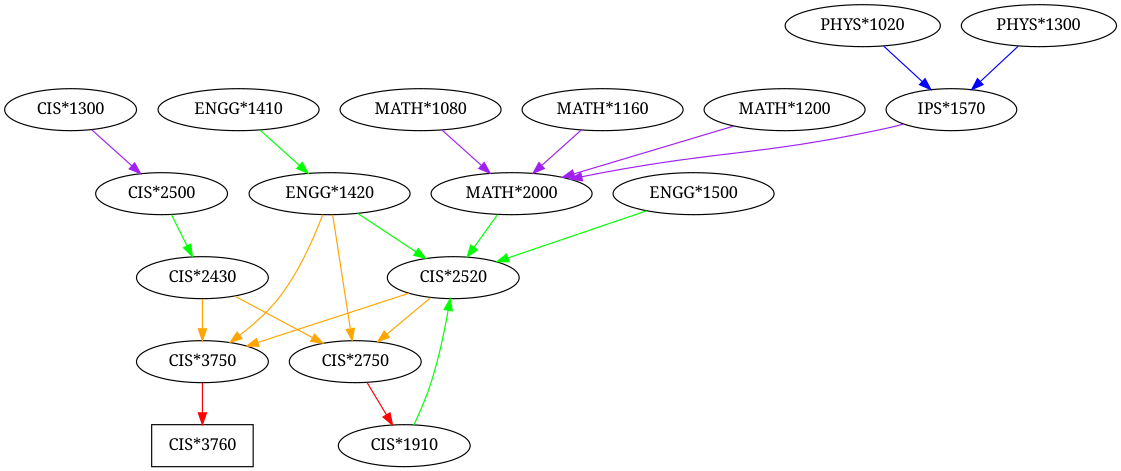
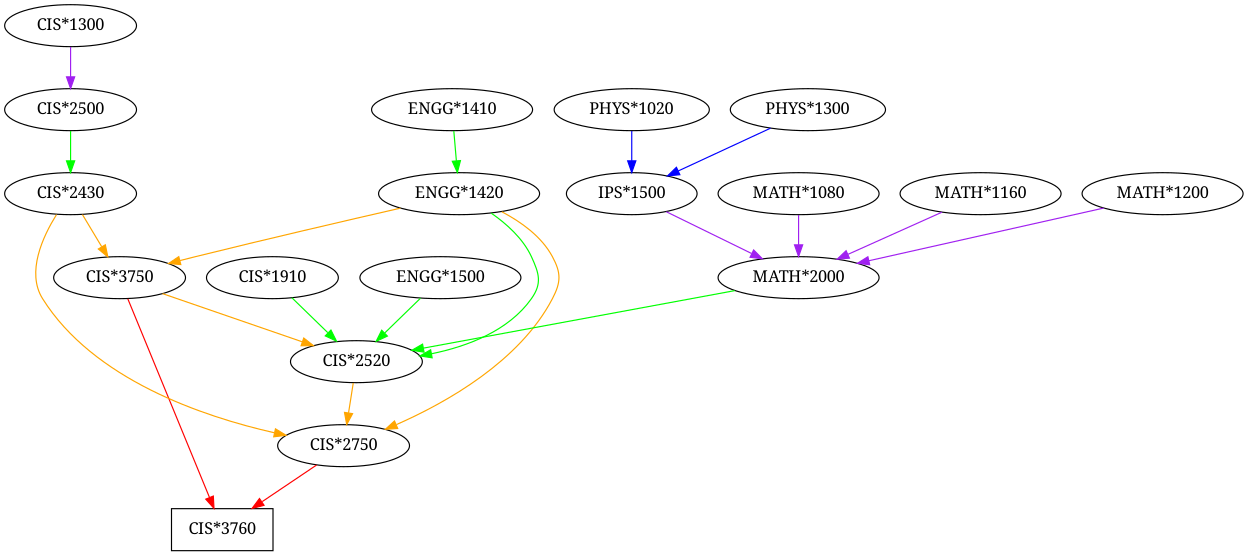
  strict digraph {
    fontname="Noto Serif"
    node [fontname="Noto Serif"]
    edge [color=orange fontname="Noto Serif"]
    "CIS*3760" [height=0.5 shape=box width=1.2083]
    "CIS*2750" [height=0.5 width=1.5707]
    "CIS*2520" [height=0.5 width=1.5707]
    "CIS*3750" [height=0.5 width=1.5707]
    "CIS*2500" [height=0.5 width=1.5707]
    "CIS*2430" [height=0.5 width=1.5707]
    "CIS*1300" [height=0.5 width=1.5707]
    "ENGG*1420" [height=0.5 width=1.9137]
    "ENGG*1410" [height=0.5 width=1.9137]
    "CIS*1910" [height=0.5 width=1.5707]
    "ENGG*1500" [height=0.5 width=1.9137]
    "MATH*2000" [height=0.5 width=1.9137]
-   "IPS*1500" [height=0.5 width=1.5526 label="IPS*1570"]
+   "IPS*1500" [height=0.5 width=1.5526]
    "PHYS*1020" [height=0.5 width=1.8415]
    "PHYS*1300" [height=0.5 width=1.8415]
    "MATH*1080" [height=0.5 width=1.9137]
    "MATH*1160" [height=0.5 width=1.9137]
    "MATH*1200" [height=0.5 width=1.9137]
-   "CIS*2750" -> "CIS*1910" [color=red shape=box]
+   "CIS*2750" -> "CIS*3760" [color=red shape=box]
    "CIS*2520" -> "CIS*2750"
-   "CIS*2520" -> "CIS*3750"
+   "CIS*3750" -> "CIS*2520"
    "CIS*3750" -> "CIS*3760" [color=red shape=box]
    "CIS*2500" -> "CIS*2430" [color=green]
    "CIS*2430" -> "CIS*2750"
    "CIS*2430" -> "CIS*3750"
    "CIS*1300" -> "CIS*2500" [color=purple]
    "ENGG*1420" -> "CIS*2750"
    "ENGG*1420" -> "CIS*2520" [color=green]
    "ENGG*1420" -> "CIS*3750"
    "ENGG*1410" -> "ENGG*1420" [color=green]
    "CIS*1910" -> "CIS*2520" [color=green]
    "ENGG*1500" -> "CIS*2520" [color=green]
    "MATH*2000" -> "CIS*2520" [color=green]
    "IPS*1500" -> "MATH*2000" [color=purple]
    "PHYS*1020" -> "IPS*1500" [color=blue]
    "PHYS*1300" -> "IPS*1500" [color=blue]
    "MATH*1080" -> "MATH*2000" [color=purple]
    "MATH*1160" -> "MATH*2000" [color=purple]
    "MATH*1200" -> "MATH*2000" [color=purple]
  }
